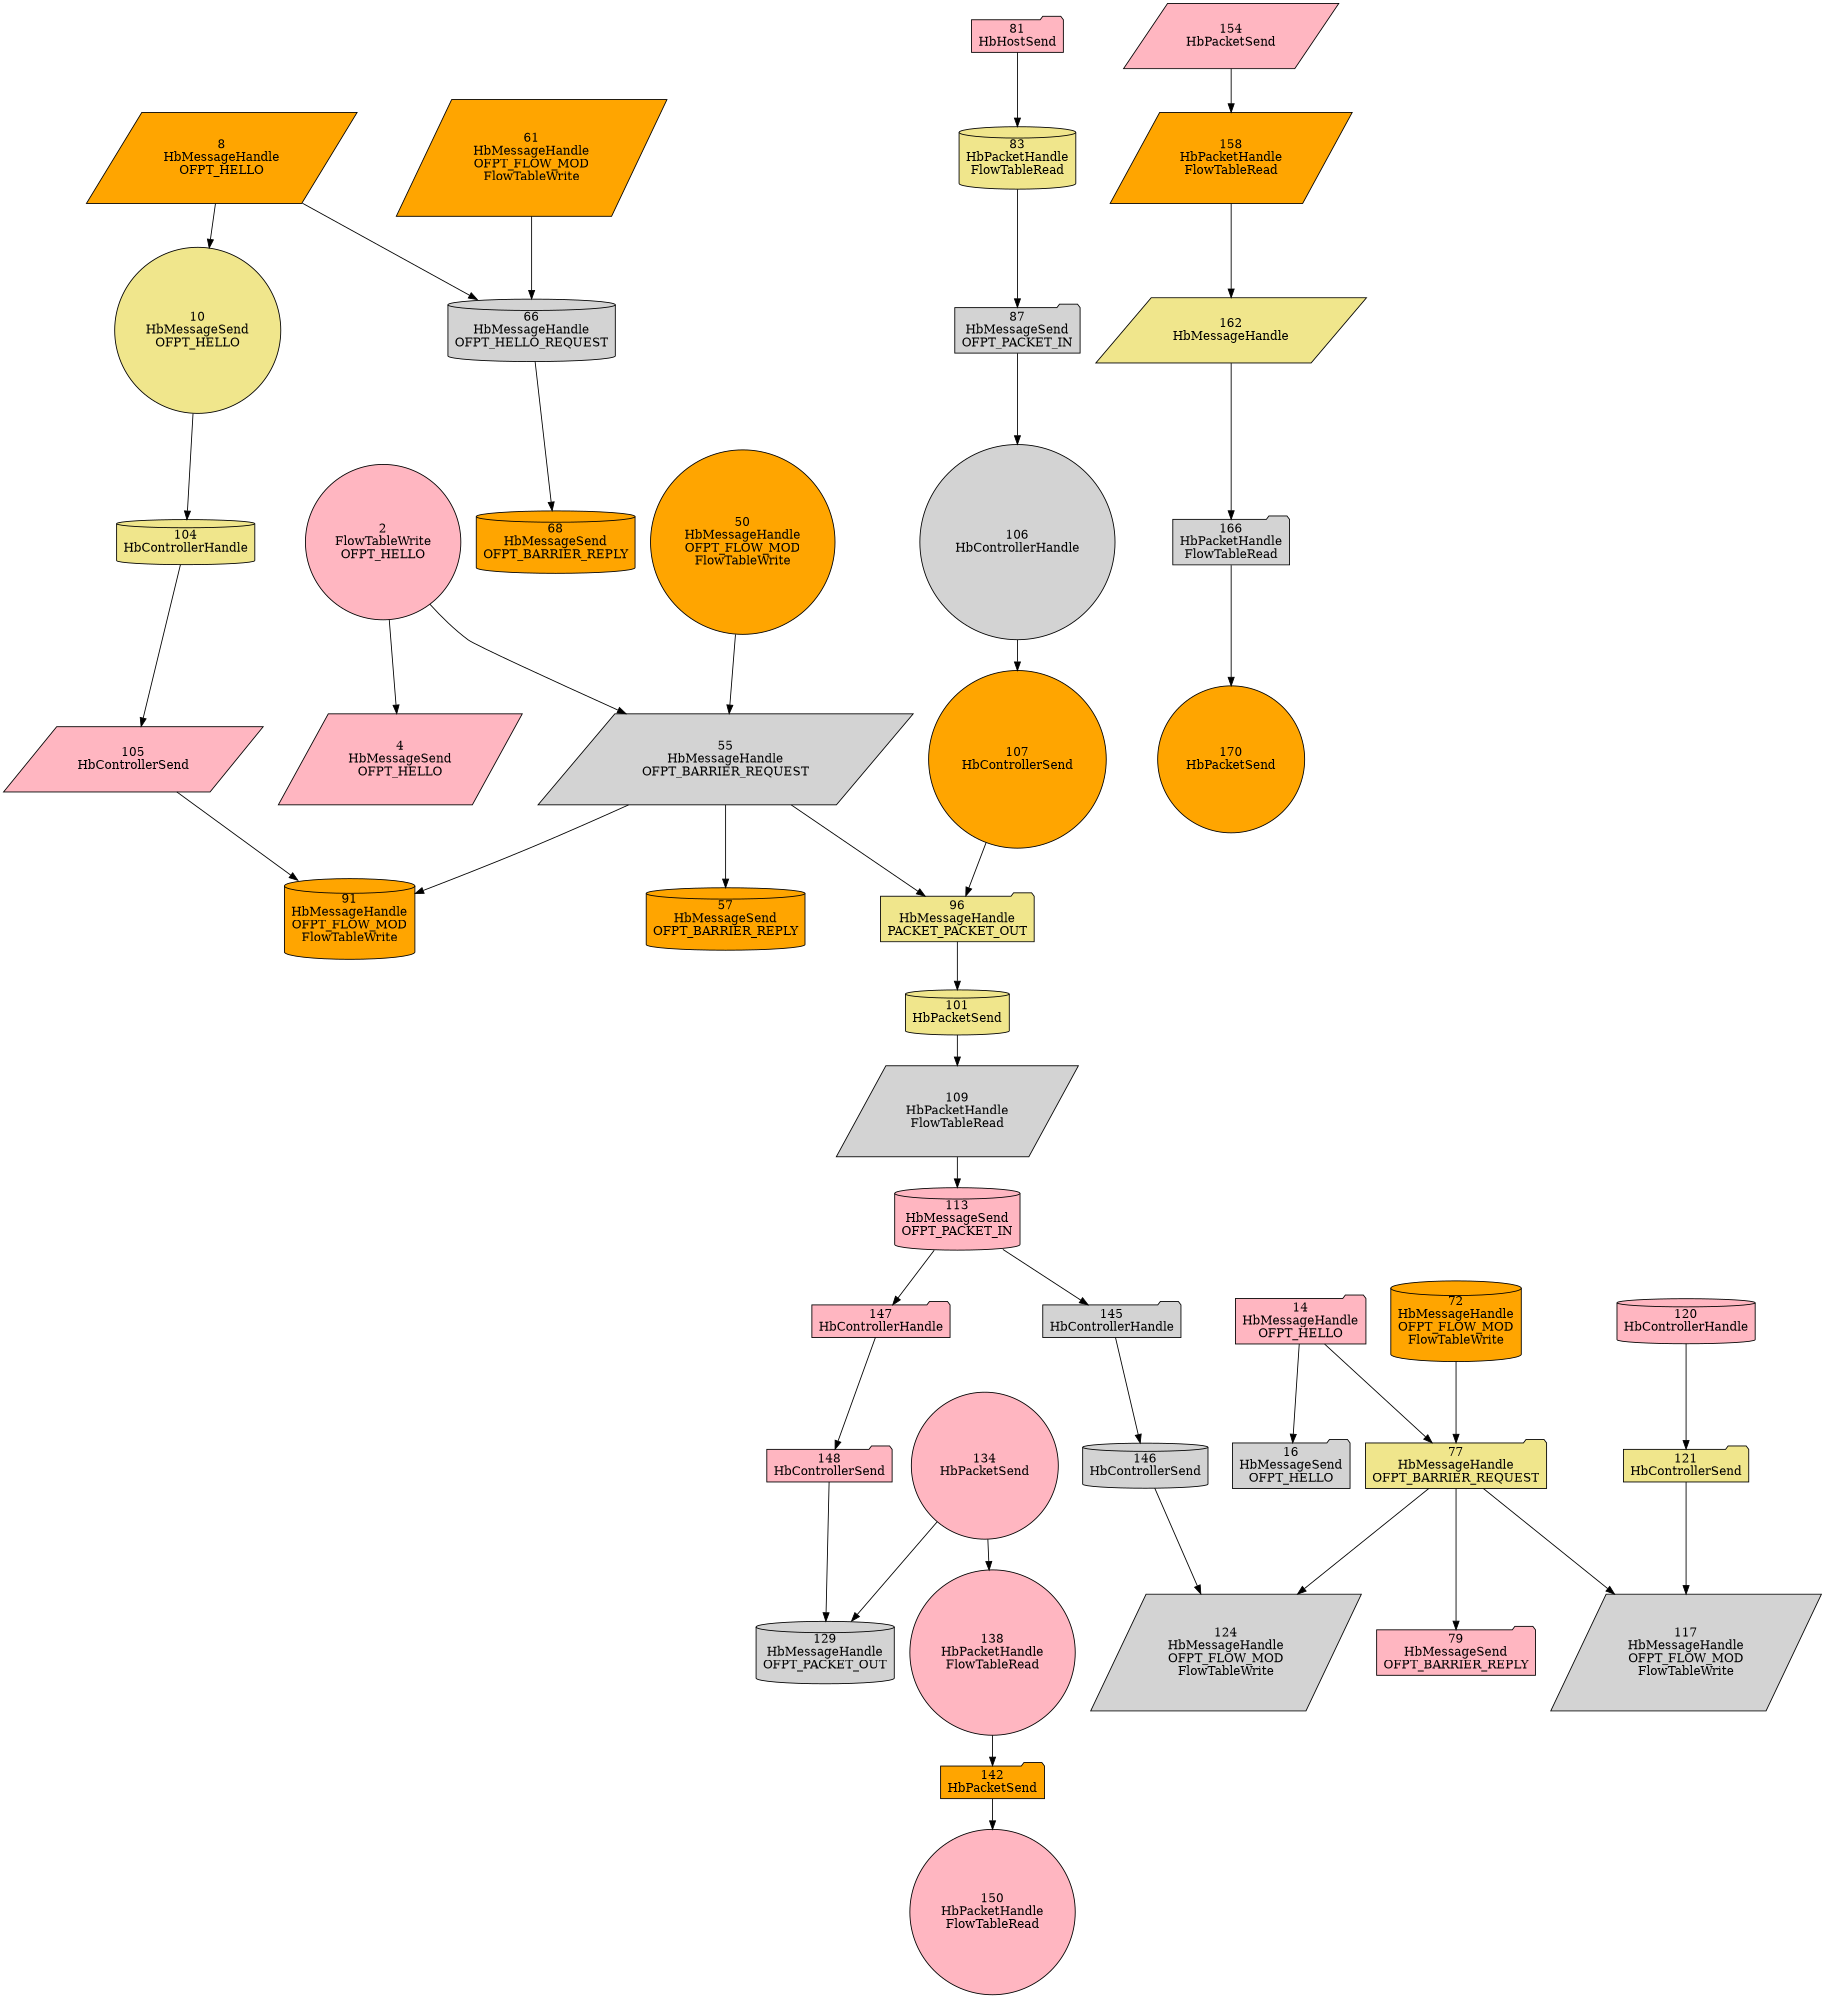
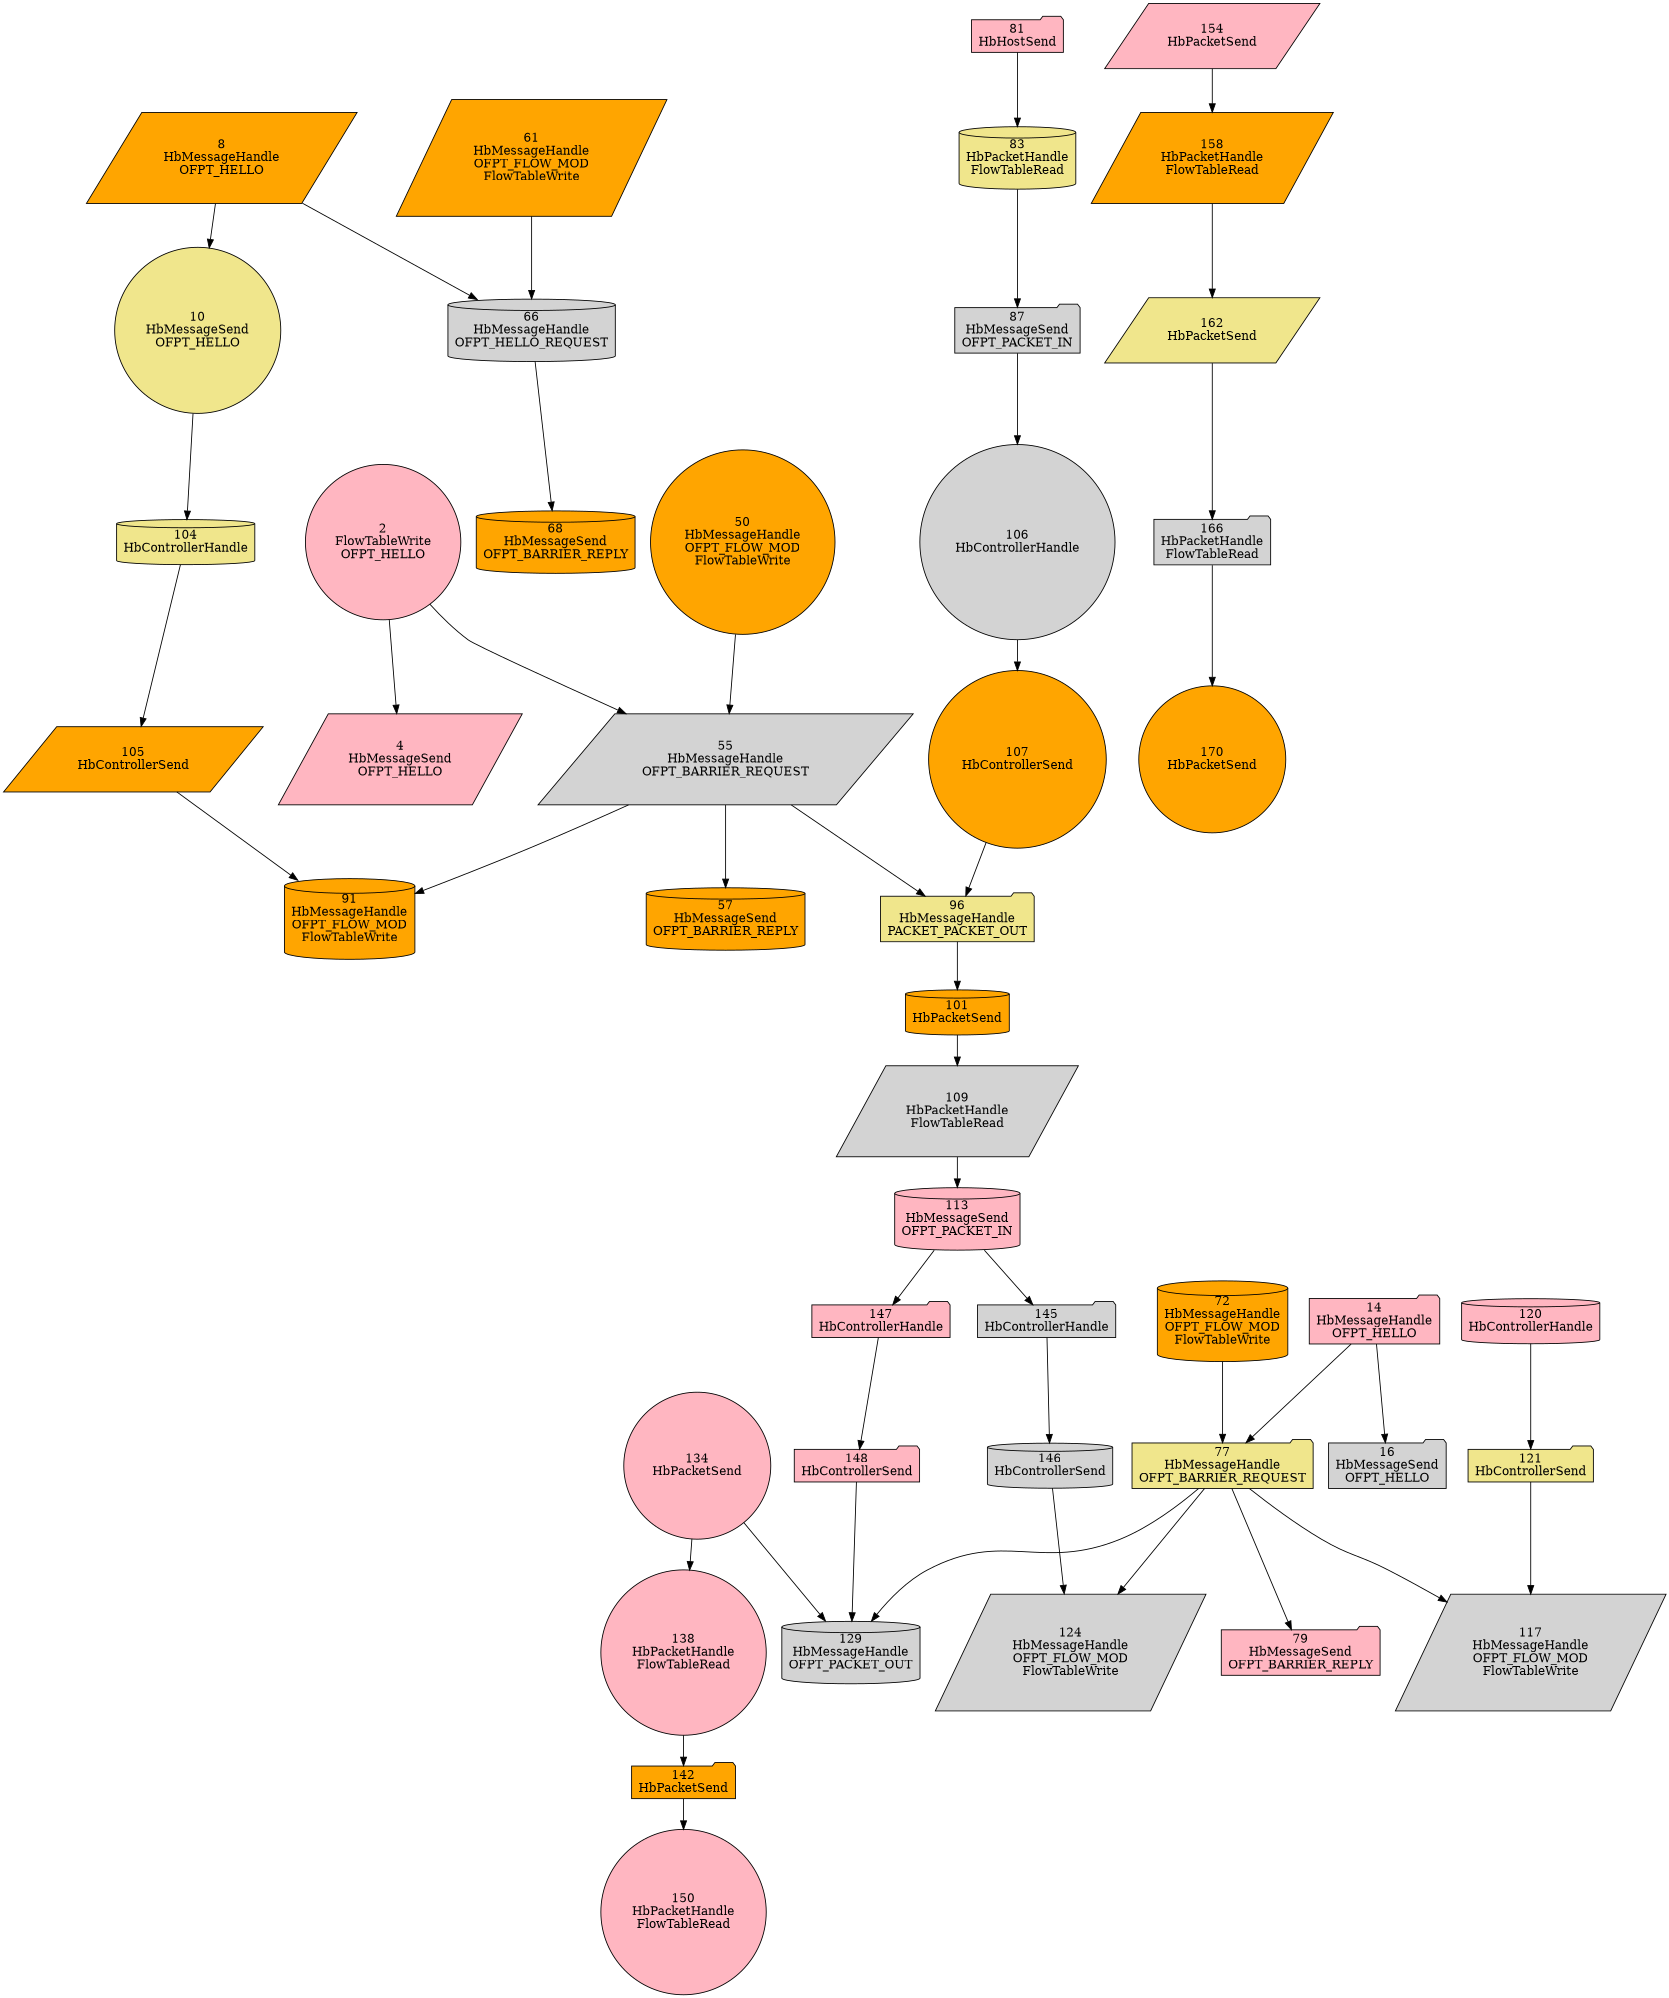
  digraph {
    node [fillcolor=lightpink shape=folder style=filled]
    n1 [label="2\nFlowTableWrite\nOFPT_HELLO\n" shape=circle]
    n2 [label="4\nHbMessageSend\nOFPT_HELLO\n" shape=parallelogram]
    n3 [fillcolor=lightgrey label="55\nHbMessageHandle\nOFPT_BARRIER_REQUEST\n" shape=parallelogram]
    n4 [fillcolor=orange label="57\nHbMessageSend\nOFPT_BARRIER_REPLY\n" shape=cylinder]
    n5 [fillcolor=orange label="91\nHbMessageHandle\nOFPT_FLOW_MOD\nFlowTableWrite" shape=cylinder]
    n6 [fillcolor=khaki label="96\nHbMessageHandle\nPACKET_PACKET_OUT\n"]
    n7 [fillcolor=orange label="8\nHbMessageHandle\nOFPT_HELLO\n" shape=parallelogram]
    n8 [fillcolor=khaki label="10\nHbMessageSend\nOFPT_HELLO\n" shape=circle]
    n9 [fillcolor=lightgrey label="66\nHbMessageHandle\nOFPT_HELLO_REQUEST\n" shape=cylinder]
    n10 [fillcolor=khaki label="104\nHbControllerHandle\n" shape=cylinder]
    n11 [fillcolor=orange label="68\nHbMessageSend\nOFPT_BARRIER_REPLY\n" shape=cylinder]
    n12 [label="14\nHbMessageHandle\nOFPT_HELLO\n"]
    n13 [fillcolor=lightgrey label="16\nHbMessageSend\nOFPT_HELLO\n"]
    n14 [fillcolor=khaki label="77\nHbMessageHandle\nOFPT_BARRIER_REQUEST\n"]
    n15 [label="79\nHbMessageSend\nOFPT_BARRIER_REPLY\n"]
    n16 [fillcolor=lightgrey label="117\nHbMessageHandle\nOFPT_FLOW_MOD\nFlowTableWrite" shape=parallelogram]
    n17 [fillcolor=lightgrey label="124\nHbMessageHandle\nOFPT_FLOW_MOD\nFlowTableWrite" shape=parallelogram]
    n18 [fillcolor=lightgrey label="129\nHbMessageHandle\nOFPT_PACKET_OUT\n" shape=cylinder]
    n19 [fillcolor=orange label="50\nHbMessageHandle\nOFPT_FLOW_MOD\nFlowTableWrite" shape=circle]
-   n20 [fillcolor=khaki label="101\nHbPacketSend\n" shape=cylinder]
+   n20 [fillcolor=orange label="101\nHbPacketSend\n" shape=cylinder]
    n21 [fillcolor=orange label="61\nHbMessageHandle\nOFPT_FLOW_MOD\nFlowTableWrite" shape=parallelogram]
    n22 [fillcolor=orange label="72\nHbMessageHandle\nOFPT_FLOW_MOD\nFlowTableWrite" shape=cylinder]
    n23 [label="81\nHbHostSend\n"]
    n24 [fillcolor=khaki label="83\nHbPacketHandle\nFlowTableRead" shape=cylinder]
    n25 [fillcolor=lightgrey label="87\nHbMessageSend\nOFPT_PACKET_IN\n"]
    n26 [fillcolor=lightgrey label="106\nHbControllerHandle\n" shape=circle]
-   n27 [label="105\nHbControllerSend\n" shape=parallelogram]
+   n27 [fillcolor=orange label="105\nHbControllerSend\n" shape=parallelogram]
    n28 [fillcolor=orange label="107\nHbControllerSend\n" shape=circle]
    n29 [label="120\nHbControllerHandle\n" shape=cylinder]
    n30 [fillcolor=khaki label="121\nHbControllerSend\n"]
    n31 [fillcolor=lightgrey label="109\nHbPacketHandle\nFlowTableRead" shape=parallelogram]
    n32 [label="113\nHbMessageSend\nOFPT_PACKET_IN\n" shape=cylinder]
    n33 [fillcolor=lightgrey label="145\nHbControllerHandle\n"]
    n34 [label="147\nHbControllerHandle\n"]
    n35 [fillcolor=lightgrey label="146\nHbControllerSend\n" shape=cylinder]
    n36 [label="148\nHbControllerSend\n"]
    n37 [label="134\nHbPacketSend\n" shape=circle]
    n38 [label="138\nHbPacketHandle\nFlowTableRead" shape=circle]
    n39 [fillcolor=orange label="142\nHbPacketSend\n"]
    n40 [label="150\nHbPacketHandle\nFlowTableRead" shape=circle]
    n41 [label="154\nHbPacketSend\n" shape=parallelogram]
    n42 [fillcolor=orange label="158\nHbPacketHandle\nFlowTableRead" shape=parallelogram]
-   n43 [fillcolor=khaki label="162\nHbMessageHandle\n" shape=parallelogram]
+   n43 [fillcolor=khaki label="162\nHbPacketSend\n" shape=parallelogram]
    n44 [fillcolor=lightgrey label="166\nHbPacketHandle\nFlowTableRead"]
    n45 [fillcolor=orange label="170\nHbPacketSend\n" shape=circle]
    n1 -> n2
    n1 -> n3
    n3 -> n4
    n3 -> n5
    n3 -> n6
    n6 -> n20
    n7 -> n8
    n7 -> n9
    n8 -> n10
    n9 -> n11
    n10 -> n27
    n12 -> n13
    n12 -> n14
    n14 -> n15
    n14 -> n16
    n14 -> n17
+   n14 -> n18
    n19 -> n3
    n20 -> n31
    n21 -> n9
    n22 -> n14
    n23 -> n24
    n24 -> n25
    n25 -> n26
    n26 -> n28
    n27 -> n5
    n28 -> n6
    n29 -> n30
    n30 -> n16
    n31 -> n32
    n32 -> n33
    n32 -> n34
    n33 -> n35
    n34 -> n36
    n35 -> n17
    n36 -> n18
    n37 -> n18
    n37 -> n38
    n38 -> n39
    n39 -> n40
    n41 -> n42
    n42 -> n43
    n43 -> n44
    n44 -> n45
  }
